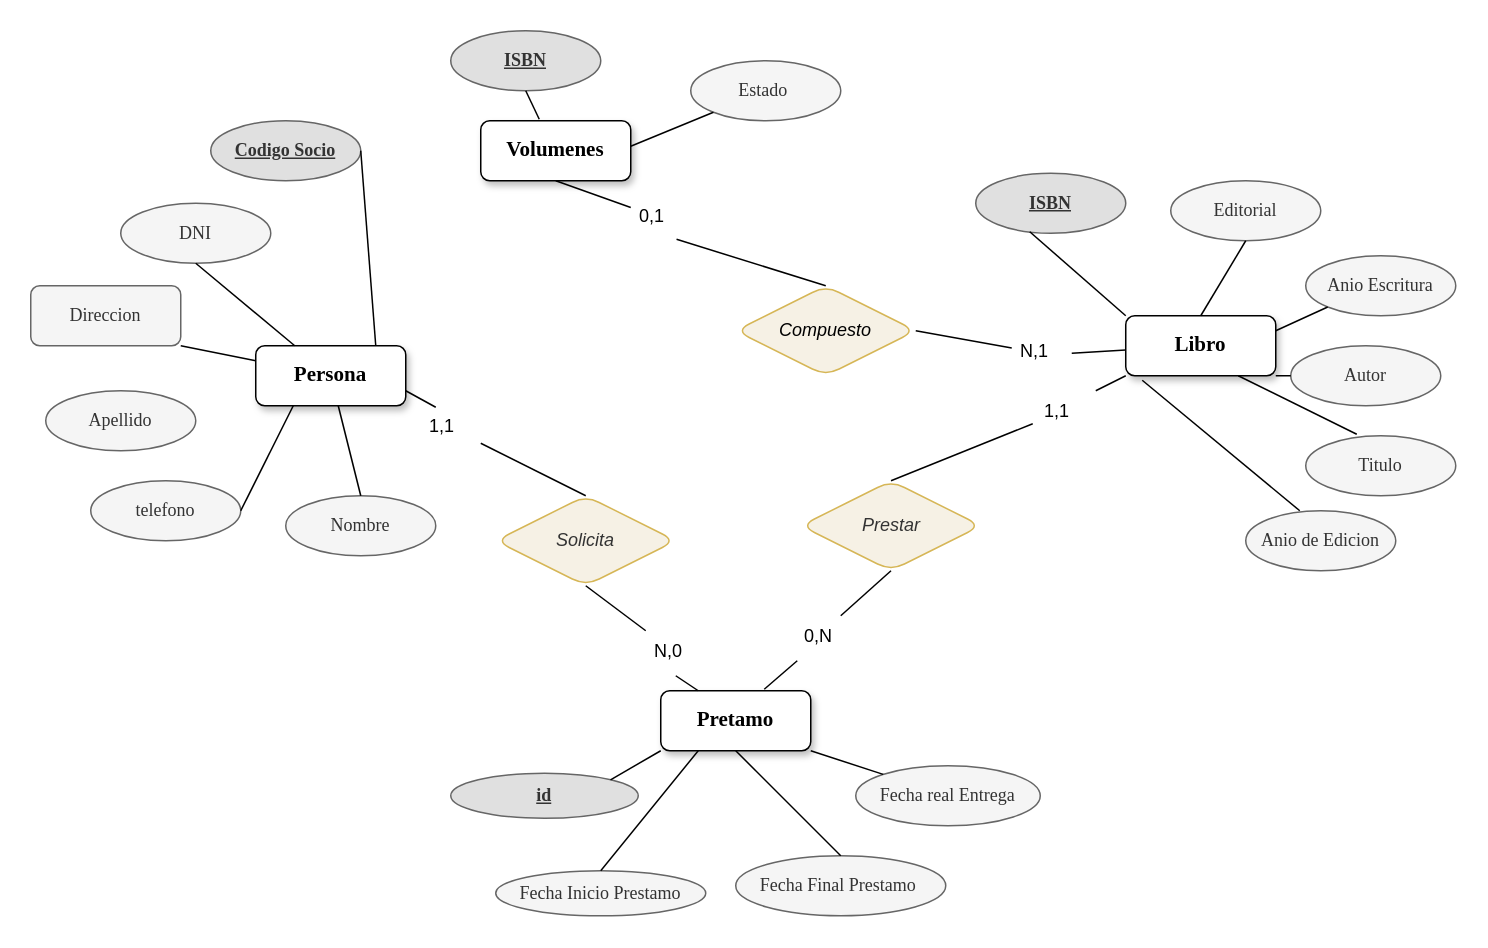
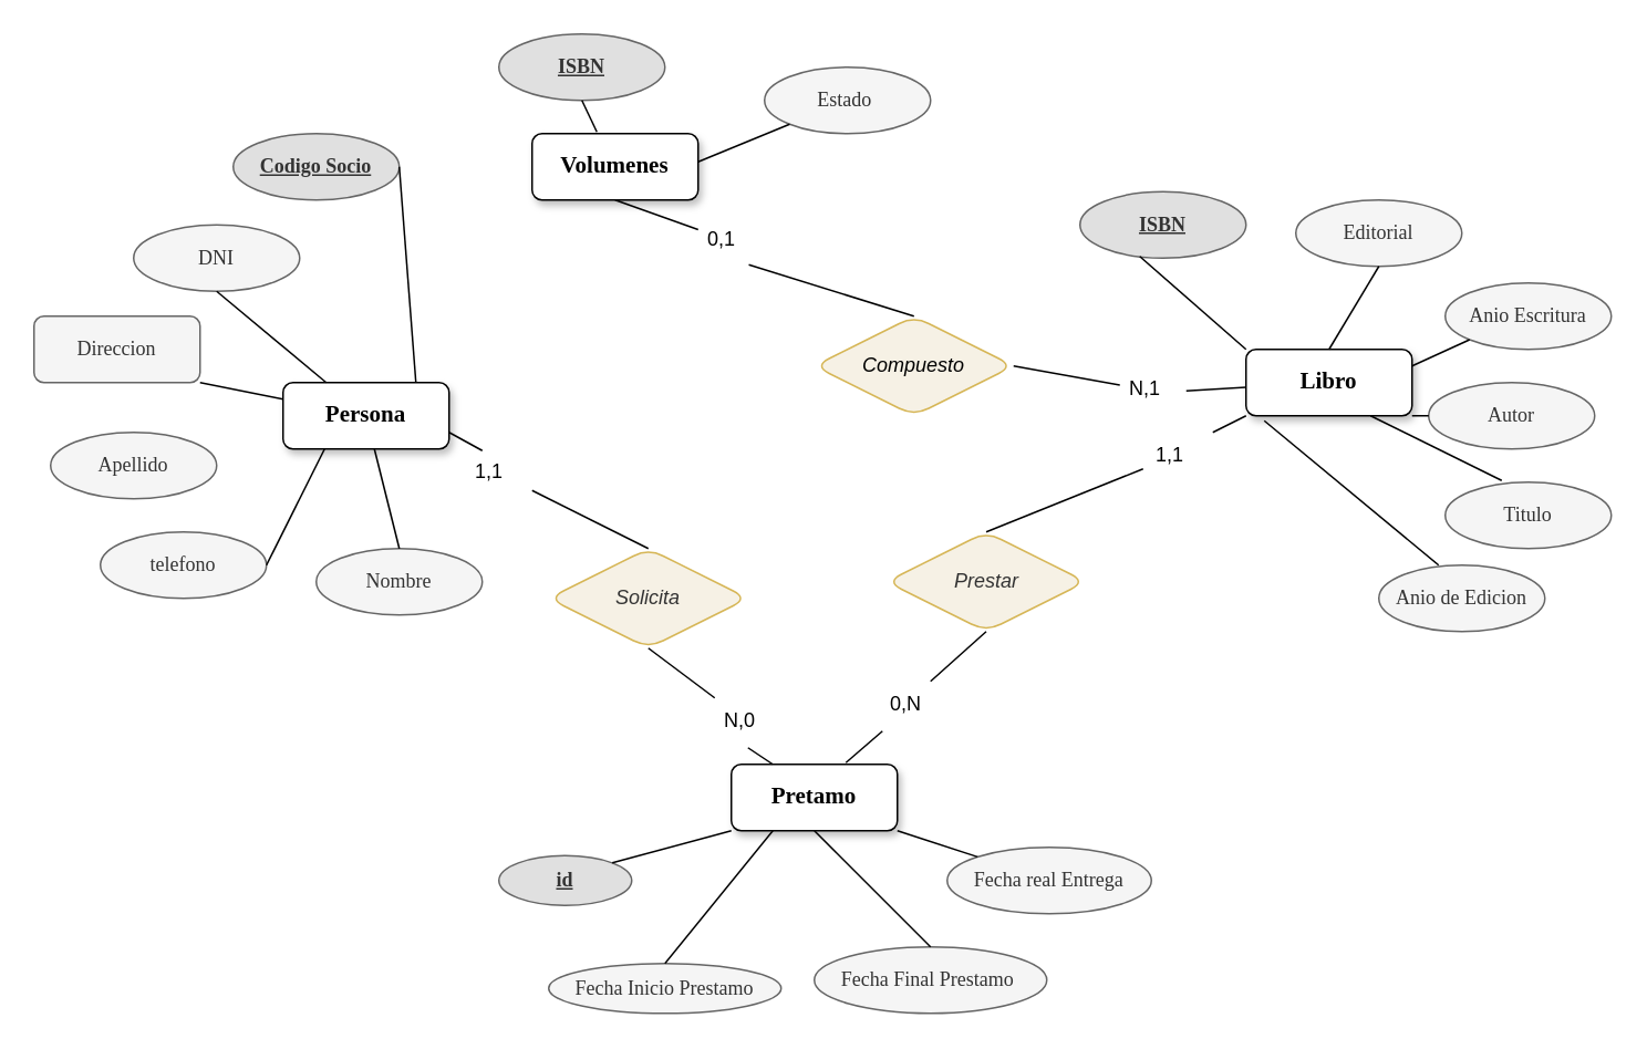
  <mxCell id="0" />
  <mxCell id="1" parent="0" />
  <mxCell id="2" value="Persona" style="whiteSpace=wrap;html=1;align=center;fillStyle=auto;rounded=1;shadow=1;glass=0;strokeColor=default;labelBorderColor=none;labelBackgroundColor=none;fontSize=14;fontFamily=Comic Sans MS;fontStyle=1" vertex="1" parent="1"><mxGeometry x="170" y="230" width="100" height="40" as="geometry" /></mxCell>
  <mxCell id="3" value="Libro" style="whiteSpace=wrap;html=1;align=center;rounded=1;shadow=1;labelBorderColor=none;labelBackgroundColor=none;fontSize=14;fontFamily=Comic Sans MS;fontStyle=1" vertex="1" parent="1"><mxGeometry x="750" y="210" width="100" height="40" as="geometry" /></mxCell>
  <mxCell id="4" value="Pretamo" style="whiteSpace=wrap;html=1;align=center;rounded=1;shadow=1;labelBorderColor=none;labelBackgroundColor=none;fontSize=14;fontFamily=Comic Sans MS;fontStyle=1" vertex="1" parent="1"><mxGeometry x="440" y="460" width="100" height="40" as="geometry" /></mxCell>
  <mxCell id="5" value="DNI" style="ellipse;whiteSpace=wrap;html=1;align=center;fillColor=#f5f5f5;fontColor=#333333;strokeColor=#666666;rounded=1;fontFamily=Comic Sans MS;" vertex="1" parent="1"><mxGeometry x="80" y="135" width="100" height="40" as="geometry" /></mxCell>
  <mxCell id="6" value="Codigo Socio" style="ellipse;whiteSpace=wrap;html=1;align=center;fontStyle=5;fillColor=#e0e0e0;fontColor=#333333;strokeColor=#666666;rounded=1;fontFamily=Comic Sans MS;" vertex="1" parent="1"><mxGeometry x="140" y="80" width="100" height="40" as="geometry" /></mxCell>
  <mxCell id="7" value="telefono" style="ellipse;whiteSpace=wrap;html=1;align=center;fillColor=#f5f5f5;fontColor=#333333;strokeColor=#666666;rounded=1;fontFamily=Comic Sans MS;" vertex="1" parent="1"><mxGeometry x="60" y="320" width="100" height="40" as="geometry" /></mxCell>
  <mxCell id="8" value="Direccion" style="whiteSpace=wrap;html=1;align=center;fillColor=#f5f5f5;fontColor=#333333;strokeColor=#666666;fontFamily=Comic Sans MS;rounded=1;" vertex="1" parent="1"><mxGeometry x="20" y="190" width="100" height="40" as="geometry" /></mxCell>
  <mxCell id="9" value="Apellido" style="ellipse;whiteSpace=wrap;html=1;align=center;fillColor=#f5f5f5;fontColor=#333333;strokeColor=#666666;rounded=1;fontFamily=Comic Sans MS;" vertex="1" parent="1"><mxGeometry x="30" y="260" width="100" height="40" as="geometry" /></mxCell>
  <mxCell id="10" value="Nombre" style="ellipse;whiteSpace=wrap;html=1;align=center;fillColor=#f5f5f5;fontColor=#333333;strokeColor=#666666;rounded=1;fontFamily=Comic Sans MS;" vertex="1" parent="1"><mxGeometry x="190" y="330" width="100" height="40" as="geometry" /></mxCell>
  <mxCell id="11" value="Titulo" style="ellipse;whiteSpace=wrap;html=1;align=center;fillColor=#f5f5f5;strokeColor=#666666;fontColor=#333333;rounded=1;fontFamily=Comic Sans MS;" vertex="1" parent="1"><mxGeometry x="870" y="290" width="100" height="40" as="geometry" /></mxCell>
  <mxCell id="12" value="Editorial" style="ellipse;whiteSpace=wrap;html=1;align=center;fillColor=#f5f5f5;strokeColor=#666666;fontColor=#333333;rounded=1;fontFamily=Comic Sans MS;" vertex="1" parent="1"><mxGeometry x="780" y="120" width="100" height="40" as="geometry" /></mxCell>
  <mxCell id="13" value="Anio de Edicion" style="ellipse;whiteSpace=wrap;html=1;align=center;fillStyle=auto;strokeColor=#666666;fillColor=#f5f5f5;fontColor=#333333;rounded=1;fontFamily=Comic Sans MS;" vertex="1" parent="1"><mxGeometry x="830" y="340" width="100" height="40" as="geometry" /></mxCell>
  <mxCell id="14" value="Autor" style="ellipse;whiteSpace=wrap;html=1;align=center;fillColor=#f5f5f5;strokeColor=#666666;fontColor=#333333;rounded=1;fontFamily=Comic Sans MS;" vertex="1" parent="1"><mxGeometry x="860" y="230" width="100" height="40" as="geometry" /></mxCell>
  <mxCell id="15" value="ISBN" style="ellipse;whiteSpace=wrap;html=1;align=center;fontStyle=5;fillColor=#e0e0e0;strokeColor=#666666;fontColor=#333333;rounded=1;fontFamily=Comic Sans MS;" vertex="1" parent="1"><mxGeometry x="650" y="115" width="100" height="40" as="geometry" /></mxCell>
  <mxCell id="16" value="Anio Escritura" style="ellipse;whiteSpace=wrap;html=1;align=center;fillColor=#f5f5f5;strokeColor=#666666;fontColor=#333333;rounded=1;fontFamily=Comic Sans MS;" vertex="1" parent="1"><mxGeometry x="870" y="170" width="100" height="40" as="geometry" /></mxCell>
  <mxCell id="17" value="Fecha Inicio Prestamo" style="ellipse;whiteSpace=wrap;html=1;align=center;fillColor=#f5f5f5;strokeColor=#666666;fontColor=#333333;rounded=1;fontFamily=Comic Sans MS;" vertex="1" parent="1"><mxGeometry x="330" y="580" width="140" height="30" as="geometry" /></mxCell>
  <mxCell id="18" value="Estado&amp;nbsp;" style="ellipse;whiteSpace=wrap;html=1;align=center;fillColor=#f5f5f5;fontColor=#333333;strokeColor=#666666;rounded=1;fontFamily=Comic Sans MS;" vertex="1" parent="1"><mxGeometry x="460" y="40" width="100" height="40" as="geometry" /></mxCell>
  <mxCell id="19" value="Fecha Final Prestamo&amp;nbsp;" style="ellipse;whiteSpace=wrap;html=1;align=center;fillColor=#f5f5f5;strokeColor=#666666;fontColor=#333333;rounded=1;fontFamily=Comic Sans MS;" vertex="1" parent="1"><mxGeometry x="490" y="570" width="140" height="40" as="geometry" /></mxCell>
  <mxCell id="20" value="Fecha real Entrega" style="ellipse;whiteSpace=wrap;html=1;align=center;fillColor=#f5f5f5;strokeColor=#666666;fontColor=#333333;rounded=1;fontFamily=Comic Sans MS;" vertex="1" parent="1"><mxGeometry x="570" y="510" width="123" height="40" as="geometry" /></mxCell>
  <mxCell id="21" value="" style="endArrow=none;html=1;rounded=1;entryX=1;entryY=1;entryDx=0;entryDy=0;" edge="1" parent="1" source="20" target="4"><mxGeometry relative="1" as="geometry"><mxPoint x="590" y="330" as="sourcePoint" /><mxPoint x="510" y="510" as="targetPoint" /></mxGeometry></mxCell>
  <mxCell id="22" value="" style="endArrow=none;html=1;rounded=1;entryX=0.5;entryY=0;entryDx=0;entryDy=0;" edge="1" parent="1" source="57" target="26"><mxGeometry relative="1" as="geometry"><mxPoint x="510" y="460" as="sourcePoint" /><mxPoint x="360" y="340" as="targetPoint" /></mxGeometry></mxCell>
  <mxCell id="23" value="Prestar" style="shape=rhombus;perimeter=rhombusPerimeter;whiteSpace=wrap;html=1;align=center;fillColor=#f6f1e5;fontColor=#333333;strokeColor=#d6b656;fontStyle=2;rounded=1;" vertex="1" parent="1"><mxGeometry x="533.5" y="320" width="120" height="60" as="geometry" /></mxCell>
  <mxCell id="24" value="" style="endArrow=none;html=1;rounded=1;entryX=0.5;entryY=1;entryDx=0;entryDy=0;" edge="1" parent="1" target="23"><mxGeometry relative="1" as="geometry"><mxPoint x="560" y="410" as="sourcePoint" /><mxPoint x="740" y="450" as="targetPoint" /></mxGeometry></mxCell>
  <mxCell id="25" value="" style="endArrow=none;html=1;rounded=1;entryX=0;entryY=1;entryDx=0;entryDy=0;exitX=1;exitY=0;exitDx=0;exitDy=0;" edge="1" parent="1" source="55" target="3"><mxGeometry relative="1" as="geometry"><mxPoint x="580" y="450" as="sourcePoint" /><mxPoint x="740" y="450" as="targetPoint" /></mxGeometry></mxCell>
  <mxCell id="26" value="Solicita" style="shape=rhombus;perimeter=rhombusPerimeter;whiteSpace=wrap;html=1;align=center;fillColor=#f6f1e5;fontColor=#333333;strokeColor=#d6b656;fontStyle=2;rounded=1;" vertex="1" parent="1"><mxGeometry x="330" y="330" width="120" height="60" as="geometry" /></mxCell>
  <mxCell id="27" value="" style="endArrow=none;html=1;rounded=1;exitX=0.5;exitY=1;exitDx=0;exitDy=0;entryX=0.25;entryY=0;entryDx=0;entryDy=0;" edge="1" parent="1" source="61" target="4"><mxGeometry relative="1" as="geometry"><mxPoint x="580" y="450" as="sourcePoint" /><mxPoint x="740" y="450" as="targetPoint" /></mxGeometry></mxCell>
- <mxCell id="28" value="id" style="ellipse;whiteSpace=wrap;html=1;align=center;fontStyle=5;fillColor=#e0e0e0;strokeColor=#666666;fontColor=#333333;rounded=1;fontFamily=Comic Sans MS;" vertex="1" parent="1"><mxGeometry x="300" y="515" width="125" height="30" as="geometry" /></mxCell>
+ <mxCell id="28" value="id" style="ellipse;whiteSpace=wrap;html=1;align=center;fontStyle=5;fillColor=#e0e0e0;strokeColor=#666666;fontColor=#333333;rounded=1;fontFamily=Comic Sans MS;" vertex="1" parent="1"><mxGeometry x="300" y="515" width="80" height="30" as="geometry" /></mxCell>
  <mxCell id="29" value="" style="endArrow=none;html=1;rounded=1;entryX=1;entryY=0;entryDx=0;entryDy=0;" edge="1" parent="1" target="28"><mxGeometry relative="1" as="geometry"><mxPoint x="440" y="500" as="sourcePoint" /><mxPoint x="740" y="450" as="targetPoint" /></mxGeometry></mxCell>
  <mxCell id="30" value="" style="endArrow=none;html=1;rounded=1;exitX=0.5;exitY=0;exitDx=0;exitDy=0;entryX=0.25;entryY=1;entryDx=0;entryDy=0;" edge="1" parent="1" source="17" target="4"><mxGeometry relative="1" as="geometry"><mxPoint x="580" y="450" as="sourcePoint" /><mxPoint x="740" y="450" as="targetPoint" /><Array as="points" /></mxGeometry></mxCell>
  <mxCell id="31" value="" style="endArrow=none;html=1;rounded=1;exitX=0.5;exitY=0;exitDx=0;exitDy=0;entryX=0.5;entryY=1;entryDx=0;entryDy=0;" edge="1" parent="1" source="19" target="4"><mxGeometry relative="1" as="geometry"><mxPoint x="580" y="450" as="sourcePoint" /><mxPoint x="740" y="450" as="targetPoint" /></mxGeometry></mxCell>
  <mxCell id="32" value="" style="endArrow=none;html=1;rounded=1;exitX=0.5;exitY=0;exitDx=0;exitDy=0;" edge="1" parent="1" source="10" target="2"><mxGeometry relative="1" as="geometry"><mxPoint x="510" y="460" as="sourcePoint" /><mxPoint x="670" y="460" as="targetPoint" /></mxGeometry></mxCell>
  <mxCell id="33" value="" style="endArrow=none;html=1;rounded=1;exitX=0.5;exitY=1;exitDx=0;exitDy=0;" edge="1" parent="1" source="5" target="2"><mxGeometry relative="1" as="geometry"><mxPoint x="510" y="460" as="sourcePoint" /><mxPoint x="670" y="460" as="targetPoint" /></mxGeometry></mxCell>
  <mxCell id="34" value="" style="endArrow=none;html=1;rounded=1;exitX=1;exitY=1;exitDx=0;exitDy=0;entryX=0;entryY=0.25;entryDx=0;entryDy=0;" edge="1" parent="1" source="8" target="2"><mxGeometry relative="1" as="geometry"><mxPoint x="510" y="460" as="sourcePoint" /><mxPoint x="670" y="460" as="targetPoint" /></mxGeometry></mxCell>
  <mxCell id="35" value="" style="endArrow=none;html=1;rounded=1;exitX=1;exitY=0.5;exitDx=0;exitDy=0;" edge="1" parent="1" source="6"><mxGeometry relative="1" as="geometry"><mxPoint x="350" y="460" as="sourcePoint" /><mxPoint x="250" y="230" as="targetPoint" /></mxGeometry></mxCell>
  <mxCell id="36" value="" style="endArrow=none;html=1;rounded=1;exitX=1;exitY=0.5;exitDx=0;exitDy=0;entryX=0.25;entryY=1;entryDx=0;entryDy=0;" edge="1" parent="1" source="7" target="2"><mxGeometry relative="1" as="geometry"><mxPoint x="350" y="460" as="sourcePoint" /><mxPoint x="510" y="460" as="targetPoint" /></mxGeometry></mxCell>
  <mxCell id="37" value="" style="endArrow=none;html=1;rounded=1;entryX=0.11;entryY=1.075;entryDx=0;entryDy=0;entryPerimeter=0;exitX=0.36;exitY=0;exitDx=0;exitDy=0;exitPerimeter=0;" edge="1" parent="1" source="13" target="3"><mxGeometry relative="1" as="geometry"><mxPoint x="920" y="420" as="sourcePoint" /><mxPoint x="580" y="450" as="targetPoint" /></mxGeometry></mxCell>
  <mxCell id="38" value="" style="endArrow=none;html=1;rounded=1;exitX=0.5;exitY=1;exitDx=0;exitDy=0;entryX=0.5;entryY=0;entryDx=0;entryDy=0;" edge="1" parent="1" source="12" target="3"><mxGeometry relative="1" as="geometry"><mxPoint x="420" y="450" as="sourcePoint" /><mxPoint x="760" y="210" as="targetPoint" /></mxGeometry></mxCell>
  <mxCell id="39" value="" style="endArrow=none;html=1;rounded=1;exitX=0.36;exitY=0.975;exitDx=0;exitDy=0;entryX=0;entryY=0;entryDx=0;entryDy=0;exitPerimeter=0;" edge="1" parent="1" source="15" target="3"><mxGeometry relative="1" as="geometry"><mxPoint x="420" y="450" as="sourcePoint" /><mxPoint x="780" y="220" as="targetPoint" /></mxGeometry></mxCell>
  <mxCell id="40" value="" style="endArrow=none;html=1;rounded=1;entryX=0;entryY=1;entryDx=0;entryDy=0;exitX=1;exitY=0.25;exitDx=0;exitDy=0;" edge="1" parent="1" source="3" target="16"><mxGeometry relative="1" as="geometry"><mxPoint x="420" y="450" as="sourcePoint" /><mxPoint x="580" y="450" as="targetPoint" /></mxGeometry></mxCell>
  <mxCell id="41" value="" style="endArrow=none;html=1;rounded=1;entryX=0.34;entryY=-0.025;entryDx=0;entryDy=0;entryPerimeter=0;exitX=0.75;exitY=1;exitDx=0;exitDy=0;" edge="1" parent="1" source="3" target="11"><mxGeometry relative="1" as="geometry"><mxPoint x="420" y="450" as="sourcePoint" /><mxPoint x="580" y="450" as="targetPoint" /></mxGeometry></mxCell>
  <mxCell id="42" value="" style="endArrow=none;html=1;rounded=1;entryX=0;entryY=0.5;entryDx=0;entryDy=0;exitX=1;exitY=1;exitDx=0;exitDy=0;" edge="1" parent="1" source="3" target="14"><mxGeometry relative="1" as="geometry"><mxPoint x="420" y="450" as="sourcePoint" /><mxPoint x="580" y="450" as="targetPoint" /></mxGeometry></mxCell>
  <mxCell id="43" value="Volumenes" style="whiteSpace=wrap;html=1;align=center;shadow=1;rounded=1;labelBorderColor=none;labelBackgroundColor=none;fontSize=14;fontFamily=Comic Sans MS;fontStyle=1" vertex="1" parent="1"><mxGeometry x="320" y="80" width="100" height="40" as="geometry" /></mxCell>
  <mxCell id="44" value="" style="endArrow=none;html=1;rounded=1;exitX=1;exitY=0.425;exitDx=0;exitDy=0;exitPerimeter=0;" edge="1" parent="1" source="43" target="18"><mxGeometry relative="1" as="geometry"><mxPoint x="420" y="450" as="sourcePoint" /><mxPoint x="580" y="450" as="targetPoint" /></mxGeometry></mxCell>
  <mxCell id="45" value="ISBN" style="ellipse;whiteSpace=wrap;html=1;align=center;fontStyle=5;fillColor=#e0e0e0;fontColor=#333333;strokeColor=#666666;rounded=1;fontFamily=Comic Sans MS;" vertex="1" parent="1"><mxGeometry x="300" y="20" width="100" height="40" as="geometry" /></mxCell>
  <mxCell id="46" value="" style="endArrow=none;html=1;rounded=1;exitX=0.5;exitY=1;exitDx=0;exitDy=0;entryX=0.39;entryY=-0.025;entryDx=0;entryDy=0;entryPerimeter=0;" edge="1" parent="1" source="45" target="43"><mxGeometry relative="1" as="geometry"><mxPoint x="420" y="320" as="sourcePoint" /><mxPoint x="580" y="320" as="targetPoint" /></mxGeometry></mxCell>
  <mxCell id="47" value="Compuesto" style="shape=rhombus;perimeter=rhombusPerimeter;whiteSpace=wrap;html=1;align=center;fillColor=#f6f1e5;strokeColor=#d6b656;fontStyle=2;rounded=1;" vertex="1" parent="1"><mxGeometry x="490" y="190" width="120" height="60" as="geometry" /></mxCell>
  <mxCell id="48" value="" style="endArrow=none;html=1;rounded=1;exitX=0.763;exitY=0.967;exitDx=0;exitDy=0;exitPerimeter=0;entryX=0.5;entryY=0;entryDx=0;entryDy=0;" edge="1" parent="1" source="51" target="47"><mxGeometry relative="1" as="geometry"><mxPoint x="512.02" y="190" as="sourcePoint" /><mxPoint x="509.077" y="231.038" as="targetPoint" /></mxGeometry></mxCell>
  <mxCell id="49" value="" style="endArrow=none;html=1;rounded=1;exitX=1;exitY=0.5;exitDx=0;exitDy=0;" edge="1" parent="1" source="53" target="3"><mxGeometry relative="1" as="geometry"><mxPoint x="420" y="320" as="sourcePoint" /><mxPoint x="580" y="320" as="targetPoint" /></mxGeometry></mxCell>
  <mxCell id="50" value="" style="endArrow=none;html=1;rounded=1;exitX=0.5;exitY=1;exitDx=0;exitDy=0;" edge="1" parent="1" source="43" target="51"><mxGeometry relative="1" as="geometry"><mxPoint x="570" y="140" as="sourcePoint" /><mxPoint x="510" y="230" as="targetPoint" /></mxGeometry></mxCell>
  <mxCell id="51" value="0,1" style="text;strokeColor=none;fillColor=none;spacingLeft=4;spacingRight=4;overflow=hidden;rotatable=0;points=[[0,0.5],[1,0.5]];portConstraint=eastwest;fontSize=12;whiteSpace=wrap;html=1;rounded=1;" vertex="1" parent="1"><mxGeometry x="420" y="130" width="40" height="30" as="geometry" /></mxCell>
  <mxCell id="52" value="" style="endArrow=none;html=1;rounded=1;exitX=1;exitY=0.5;exitDx=0;exitDy=0;" edge="1" parent="1" source="47" target="53"><mxGeometry relative="1" as="geometry"><mxPoint x="570" y="260" as="sourcePoint" /><mxPoint x="720" y="245" as="targetPoint" /></mxGeometry></mxCell>
  <mxCell id="53" value="N,1" style="text;strokeColor=none;fillColor=none;spacingLeft=4;spacingRight=4;overflow=hidden;rotatable=0;points=[[0,0.5],[1,0.5]];portConstraint=eastwest;fontSize=12;whiteSpace=wrap;html=1;rounded=1;" vertex="1" parent="1"><mxGeometry x="674" y="220" width="40" height="30" as="geometry" /></mxCell>
  <mxCell id="54" value="" style="endArrow=none;html=1;rounded=1;entryX=-0.05;entryY=0.733;entryDx=0;entryDy=0;exitX=0.5;exitY=0;exitDx=0;exitDy=0;entryPerimeter=0;" edge="1" parent="1" source="23" target="55"><mxGeometry relative="1" as="geometry"><mxPoint x="627" y="345" as="sourcePoint" /><mxPoint x="720" y="260" as="targetPoint" /></mxGeometry></mxCell>
  <mxCell id="55" value="1,1" style="text;strokeColor=none;fillColor=none;spacingLeft=4;spacingRight=4;overflow=hidden;rotatable=0;points=[[0,0.5],[1,0.5]];portConstraint=eastwest;fontSize=12;whiteSpace=wrap;html=1;rounded=1;" vertex="1" parent="1"><mxGeometry x="690" y="260" width="40" height="30" as="geometry" /></mxCell>
  <mxCell id="56" value="" style="endArrow=none;html=1;rounded=1;exitX=1;exitY=0.75;exitDx=0;exitDy=0;entryX=0.25;entryY=0.033;entryDx=0;entryDy=0;entryPerimeter=0;" edge="1" parent="1" source="2" target="57"><mxGeometry relative="1" as="geometry"><mxPoint x="270" y="260" as="sourcePoint" /><mxPoint x="370" y="355" as="targetPoint" /></mxGeometry></mxCell>
  <mxCell id="57" value="1,1" style="text;strokeColor=none;fillColor=none;spacingLeft=4;spacingRight=4;overflow=hidden;rotatable=0;points=[[0,0.5],[1,0.5]];portConstraint=eastwest;fontSize=12;whiteSpace=wrap;html=1;rounded=1;" vertex="1" parent="1"><mxGeometry x="280" y="270" width="40" height="30" as="geometry" /></mxCell>
  <mxCell id="58" value="" style="endArrow=none;html=1;rounded=1;exitX=0.69;exitY=-0.025;exitDx=0;exitDy=0;exitPerimeter=0;entryX=0.025;entryY=1;entryDx=0;entryDy=0;entryPerimeter=0;" edge="1" parent="1" source="4" target="59"><mxGeometry relative="1" as="geometry"><mxPoint x="506" y="454" as="sourcePoint" /><mxPoint x="597" y="390" as="targetPoint" /></mxGeometry></mxCell>
  <mxCell id="59" value="0,N" style="text;strokeColor=none;fillColor=none;spacingLeft=4;spacingRight=4;overflow=hidden;rotatable=0;points=[[0,0.5],[1,0.5]];portConstraint=eastwest;fontSize=12;whiteSpace=wrap;html=1;rounded=1;" vertex="1" parent="1"><mxGeometry x="530" y="410" width="40" height="30" as="geometry" /></mxCell>
  <mxCell id="60" value="" style="endArrow=none;html=1;rounded=1;exitX=0.5;exitY=1;exitDx=0;exitDy=0;entryX=0;entryY=0;entryDx=0;entryDy=0;entryPerimeter=0;" edge="1" parent="1" source="26" target="61"><mxGeometry relative="1" as="geometry"><mxPoint x="400" y="400" as="sourcePoint" /><mxPoint x="462" y="455" as="targetPoint" /></mxGeometry></mxCell>
  <mxCell id="61" value="N,0" style="text;strokeColor=none;fillColor=none;spacingLeft=4;spacingRight=4;overflow=hidden;rotatable=0;points=[[0,0.5],[1,0.5]];portConstraint=eastwest;fontSize=12;whiteSpace=wrap;html=1;rounded=1;" vertex="1" parent="1"><mxGeometry x="430" y="420" width="40" height="30" as="geometry" /></mxCell>
  <mxCell id="62" style="edgeStyle=orthogonalEdgeStyle;rounded=0;orthogonalLoop=1;jettySize=auto;html=1;exitX=0.5;exitY=1;exitDx=0;exitDy=0;" edge="1" parent="1" source="20" target="20"><mxGeometry relative="1" as="geometry" /></mxCell>
